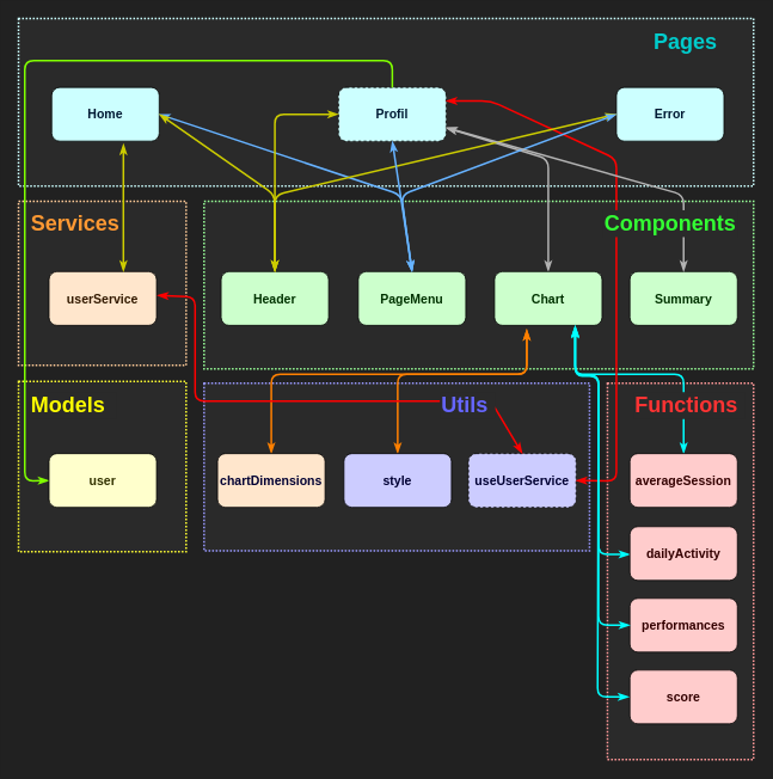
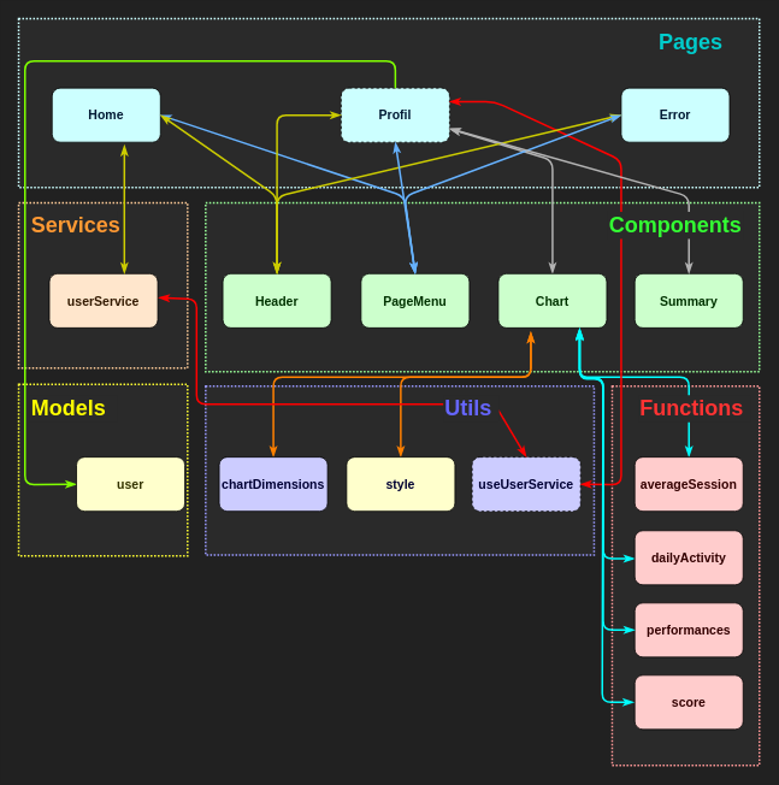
  <mxCell id="0" />
  <mxCell id="1" parent="0" />
  <mxCell id="2" value="" style="rounded=0;whiteSpace=wrap;html=1;dashed=1;dashPattern=1 1;strokeWidth=2;strokeColor=#9999FF;fillColor=#2A2A2A;" parent="1" vertex="1"><mxGeometry x="227" y="427" width="430" height="187" as="geometry" /></mxCell>
  <mxCell id="3" value="" style="rounded=0;whiteSpace=wrap;html=1;dashed=1;dashPattern=1 1;strokeWidth=2;fillColor=#2A2A2A;strokeColor=#CCFFFF;" parent="1" vertex="1"><mxGeometry x="20" y="20" width="820" height="187" as="geometry" /></mxCell>
  <mxCell id="4" value="&lt;div&gt;&lt;span&gt;&lt;b&gt;&lt;font style=&quot;font-size: 24px&quot; color=&quot;#00cccc&quot;&gt;Pages&lt;/font&gt;&lt;/b&gt;&lt;/span&gt;&lt;/div&gt;" style="text;html=1;strokeColor=none;fillColor=none;align=left;verticalAlign=middle;whiteSpace=wrap;rounded=0;" parent="1" vertex="1"><mxGeometry x="727" y="32" width="80" height="30" as="geometry" /></mxCell>
  <mxCell id="5" value="&lt;font color=&quot;#001933&quot; style=&quot;font-size: 14px&quot;&gt;&lt;b&gt;Home&lt;/b&gt;&lt;/font&gt;" style="rounded=1;whiteSpace=wrap;html=1;fillColor=#CCFFFF;" parent="1" vertex="1"><mxGeometry x="57" y="97" width="120" height="60" as="geometry" /></mxCell>
  <mxCell id="6" value="&lt;font color=&quot;#001933&quot; style=&quot;font-size: 14px&quot;&gt;&lt;b&gt;Profil&lt;/b&gt;&lt;/font&gt;" style="rounded=1;whiteSpace=wrap;html=1;fillColor=#CCFFFF;dashed=1;" parent="1" vertex="1"><mxGeometry x="377" y="97" width="120" height="60" as="geometry" /></mxCell>
  <mxCell id="7" value="&lt;font color=&quot;#001933&quot; style=&quot;font-size: 14px&quot;&gt;&lt;b&gt;Error&lt;/b&gt;&lt;/font&gt;" style="rounded=1;whiteSpace=wrap;html=1;fillColor=#CCFFFF;" parent="1" vertex="1"><mxGeometry x="687" y="97" width="120" height="60" as="geometry" /></mxCell>
  <mxCell id="8" value="" style="rounded=0;whiteSpace=wrap;html=1;dashed=1;dashPattern=1 1;strokeWidth=2;strokeColor=#99FF99;fillColor=#2A2A2A;" parent="1" vertex="1"><mxGeometry x="227" y="224" width="613" height="187" as="geometry" /></mxCell>
  <mxCell id="9" value="&lt;font style=&quot;font-size: 14px&quot; color=&quot;#003300&quot;&gt;&lt;b&gt;Header&lt;/b&gt;&lt;/font&gt;" style="rounded=1;whiteSpace=wrap;html=1;fillColor=#CCFFCC;" parent="1" vertex="1"><mxGeometry x="246" y="302.5" width="120" height="60" as="geometry" /></mxCell>
  <mxCell id="10" value="" style="edgeStyle=none;html=1;startArrow=classicThin;startFill=1;endArrow=classicThin;endFill=1;strokeWidth=2;exitX=0.5;exitY=0;exitDx=0;exitDy=0;strokeColor=#B3B3B3;entryX=1;entryY=0.75;entryDx=0;entryDy=0;" parent="1" source="11" target="6" edge="1"><mxGeometry relative="1" as="geometry"><mxPoint x="497" y="127" as="targetPoint" /><Array as="points"><mxPoint x="611" y="177" /></Array></mxGeometry></mxCell>
  <mxCell id="11" value="&lt;font style=&quot;font-size: 14px&quot; color=&quot;#003300&quot;&gt;&lt;b&gt;Chart&lt;/b&gt;&lt;/font&gt;" style="rounded=1;whiteSpace=wrap;html=1;fillColor=#CCFFCC;" parent="1" vertex="1"><mxGeometry x="551" y="302.5" width="120" height="60" as="geometry" /></mxCell>
  <mxCell id="12" style="edgeStyle=none;html=1;exitX=0.5;exitY=0;exitDx=0;exitDy=0;entryX=1;entryY=0.5;entryDx=0;entryDy=0;startArrow=classicThin;startFill=1;endArrow=classicThin;endFill=1;strokeWidth=2;strokeColor=#66B2FF;" parent="1" source="13" target="5" edge="1"><mxGeometry relative="1" as="geometry"><Array as="points"><mxPoint x="447" y="217" /></Array></mxGeometry></mxCell>
  <mxCell id="13" value="&lt;font style=&quot;font-size: 14px&quot; color=&quot;#003300&quot;&gt;&lt;b&gt;PageMenu&lt;/b&gt;&lt;/font&gt;" style="rounded=1;whiteSpace=wrap;html=1;fillColor=#CCFFCC;" parent="1" vertex="1"><mxGeometry x="399" y="302.5" width="120" height="60" as="geometry" /></mxCell>
  <mxCell id="14" value="&lt;font style=&quot;font-size: 14px&quot; color=&quot;#003300&quot;&gt;&lt;b&gt;Summary&lt;/b&gt;&lt;/font&gt;" style="rounded=1;whiteSpace=wrap;html=1;fillColor=#CCFFCC;" parent="1" vertex="1"><mxGeometry x="702" y="302.5" width="120" height="60" as="geometry" /></mxCell>
  <mxCell id="15" value="" style="rounded=0;whiteSpace=wrap;html=1;dashed=1;dashPattern=1 1;strokeWidth=2;strokeColor=#FFCC99;fillColor=#2A2A2A;" parent="1" vertex="1"><mxGeometry x="20" y="224" width="187" height="183" as="geometry" /></mxCell>
  <mxCell id="16" value="&lt;div&gt;&lt;span&gt;&lt;b&gt;&lt;font style=&quot;font-size: 24px&quot; color=&quot;#ff9933&quot;&gt;Services&lt;/font&gt;&lt;/b&gt;&lt;/span&gt;&lt;/div&gt;" style="text;html=1;strokeColor=none;align=left;verticalAlign=middle;whiteSpace=wrap;rounded=0;fillColor=#2a2a2a;" parent="1" vertex="1"><mxGeometry x="32" y="234" width="97" height="30" as="geometry" /></mxCell>
  <mxCell id="17" value="&lt;font style=&quot;font-size: 14px&quot; color=&quot;#331a00&quot;&gt;&lt;b&gt;userService&lt;/b&gt;&lt;/font&gt;" style="rounded=1;whiteSpace=wrap;html=1;fillColor=#FFE6CC;" parent="1" vertex="1"><mxGeometry x="54" y="302.5" width="120" height="60" as="geometry" /></mxCell>
  <mxCell id="18" value="" style="rounded=0;whiteSpace=wrap;html=1;dashed=1;dashPattern=1 1;strokeWidth=2;strokeColor=#FF9999;fillColor=#2A2A2A;" parent="1" vertex="1"><mxGeometry x="677" y="427" width="163" height="420" as="geometry" /></mxCell>
  <mxCell id="19" style="edgeStyle=none;html=1;exitX=0.5;exitY=0;exitDx=0;exitDy=0;entryX=0.75;entryY=1;entryDx=0;entryDy=0;startArrow=classicThin;startFill=1;endArrow=classicThin;endFill=1;strokeWidth=2;strokeColor=#00FFFF;" parent="1" edge="1"><mxGeometry relative="1" as="geometry"><mxPoint x="762" y="505.5" as="sourcePoint" /><mxPoint x="641" y="362.5" as="targetPoint" /><Array as="points"><mxPoint x="762" y="417" /><mxPoint x="667" y="417" /><mxPoint x="641" y="417" /></Array></mxGeometry></mxCell>
  <mxCell id="20" value="&lt;font style=&quot;font-size: 14px&quot; color=&quot;#330000&quot;&gt;&lt;b&gt;averageSession&lt;/b&gt;&lt;/font&gt;" style="rounded=1;whiteSpace=wrap;html=1;fillColor=#FFCCCC;" parent="1" vertex="1"><mxGeometry x="702" y="505.5" width="120" height="60" as="geometry" /></mxCell>
  <mxCell id="21" style="edgeStyle=none;html=1;exitX=0;exitY=0.5;exitDx=0;exitDy=0;entryX=0.75;entryY=1;entryDx=0;entryDy=0;startArrow=classicThin;startFill=1;endArrow=classicThin;endFill=1;strokeWidth=2;strokeColor=#00FFFF;" parent="1" edge="1"><mxGeometry relative="1" as="geometry"><Array as="points"><mxPoint x="667" y="618" /><mxPoint x="667" y="418" /><mxPoint x="641" y="418" /></Array><mxPoint x="702" y="618" as="sourcePoint" /><mxPoint x="641" y="363.5" as="targetPoint" /></mxGeometry></mxCell>
  <mxCell id="22" value="&lt;font style=&quot;font-size: 14px&quot; color=&quot;#330000&quot;&gt;&lt;b&gt;dailyActivity&lt;/b&gt;&lt;/font&gt;" style="rounded=1;whiteSpace=wrap;html=1;fillColor=#FFCCCC;" parent="1" vertex="1"><mxGeometry x="702" y="587" width="120" height="60" as="geometry" /></mxCell>
  <mxCell id="23" value="&lt;font style=&quot;font-size: 14px&quot; color=&quot;#330000&quot;&gt;&lt;b&gt;performances&lt;/b&gt;&lt;/font&gt;" style="rounded=1;whiteSpace=wrap;html=1;fillColor=#FFCCCC;" parent="1" vertex="1"><mxGeometry x="702" y="667" width="120" height="60" as="geometry" /></mxCell>
  <mxCell id="24" value="&lt;font style=&quot;font-size: 14px&quot; color=&quot;#330000&quot;&gt;&lt;b&gt;score&lt;/b&gt;&lt;/font&gt;" style="rounded=1;whiteSpace=wrap;html=1;fillColor=#FFCCCC;" parent="1" vertex="1"><mxGeometry x="702" y="747" width="120" height="60" as="geometry" /></mxCell>
  <mxCell id="25" style="edgeStyle=none;html=1;exitX=0.5;exitY=0;exitDx=0;exitDy=0;startArrow=classicThin;startFill=1;endArrow=classicThin;endFill=1;strokeWidth=2;strokeColor=#FF8000;" parent="1" source="26" edge="1"><mxGeometry relative="1" as="geometry"><mxPoint x="587" y="367" as="targetPoint" /><Array as="points"><mxPoint x="302" y="417" /><mxPoint x="587" y="417" /></Array></mxGeometry></mxCell>
- <mxCell id="26" value="&lt;font style=&quot;font-size: 14px&quot; color=&quot;#000033&quot;&gt;&lt;b&gt;chartDimensions&lt;/b&gt;&lt;/font&gt;" style="rounded=1;whiteSpace=wrap;html=1;fillColor=#ffe6cc;" parent="1" vertex="1"><mxGeometry x="242" y="505.5" width="120" height="60" as="geometry" /></mxCell>
+ <mxCell id="26" value="&lt;font style=&quot;font-size: 14px&quot; color=&quot;#000033&quot;&gt;&lt;b&gt;chartDimensions&lt;/b&gt;&lt;/font&gt;" style="rounded=1;whiteSpace=wrap;html=1;fillColor=#CCCCFF;" parent="1" vertex="1"><mxGeometry x="242" y="505.5" width="120" height="60" as="geometry" /></mxCell>
  <mxCell id="27" value="&lt;font style=&quot;font-size: 14px&quot; color=&quot;#000033&quot;&gt;&lt;b&gt;useUserService&lt;/b&gt;&lt;/font&gt;" style="rounded=1;whiteSpace=wrap;html=1;fillColor=#CCCCFF;dashed=1;" parent="1" vertex="1"><mxGeometry x="522" y="505.5" width="120" height="60" as="geometry" /></mxCell>
  <mxCell id="28" style="edgeStyle=none;html=1;exitX=0.5;exitY=0;exitDx=0;exitDy=0;startArrow=classicThin;startFill=1;endArrow=classicThin;endFill=1;strokeWidth=2;strokeColor=#FF8000;" parent="1" source="29" edge="1"><mxGeometry relative="1" as="geometry"><Array as="points"><mxPoint x="443" y="417" /><mxPoint x="587" y="417" /></Array><mxPoint x="587" y="367" as="targetPoint" /></mxGeometry></mxCell>
- <mxCell id="29" value="&lt;font style=&quot;font-size: 14px&quot; color=&quot;#000033&quot;&gt;&lt;b&gt;style&lt;/b&gt;&lt;/font&gt;" style="rounded=1;whiteSpace=wrap;html=1;fillColor=#CCCCFF;" parent="1" vertex="1"><mxGeometry x="383" y="505.5" width="120" height="60" as="geometry" /></mxCell>
+ <mxCell id="29" value="&lt;font style=&quot;font-size: 14px&quot; color=&quot;#000033&quot;&gt;&lt;b&gt;style&lt;/b&gt;&lt;/font&gt;" style="rounded=1;whiteSpace=wrap;html=1;fillColor=#ffffcc;" parent="1" vertex="1"><mxGeometry x="383" y="505.5" width="120" height="60" as="geometry" /></mxCell>
  <mxCell id="30" style="edgeStyle=none;html=1;entryX=0.692;entryY=0;entryDx=0;entryDy=0;entryPerimeter=0;exitX=0.667;exitY=1.05;exitDx=0;exitDy=0;exitPerimeter=0;strokeWidth=2;strokeColor=#CCCC00;endArrow=classicThin;endFill=1;startArrow=classicThin;startFill=1;" parent="1" source="5" target="17" edge="1"><mxGeometry relative="1" as="geometry"><Array as="points"><mxPoint x="137" y="247" /></Array></mxGeometry></mxCell>
  <mxCell id="31" style="edgeStyle=none;html=1;strokeWidth=2;endArrow=classicThin;endFill=1;startArrow=classicThin;startFill=1;exitX=1.008;exitY=0.375;exitDx=0;exitDy=0;exitPerimeter=0;entryX=0.5;entryY=0;entryDx=0;entryDy=0;strokeColor=#FF0000;" parent="1" target="27" edge="1"><mxGeometry relative="1" as="geometry"><mxPoint x="174.96" y="329" as="sourcePoint" /><mxPoint x="627" y="471" as="targetPoint" /><Array as="points"><mxPoint x="217" y="331" /><mxPoint x="217" y="447" /><mxPoint x="547" y="447" /></Array></mxGeometry></mxCell>
  <mxCell id="32" style="edgeStyle=none;html=1;exitX=1;exitY=0.25;exitDx=0;exitDy=0;entryX=1;entryY=0.5;entryDx=0;entryDy=0;startArrow=classicThin;startFill=1;endArrow=classicThin;endFill=1;strokeWidth=2;strokeColor=#FF0000;" parent="1" source="6" target="27" edge="1"><mxGeometry relative="1" as="geometry"><Array as="points"><mxPoint x="547" y="112" /><mxPoint x="687" y="177" /><mxPoint x="687" y="536" /></Array></mxGeometry></mxCell>
  <mxCell id="33" style="edgeStyle=none;html=1;exitX=1;exitY=0.5;exitDx=0;exitDy=0;entryX=0.5;entryY=0;entryDx=0;entryDy=0;startArrow=classicThin;startFill=1;endArrow=classicThin;endFill=1;strokeColor=#CCCC00;strokeWidth=2;" parent="1" source="5" target="9" edge="1"><mxGeometry relative="1" as="geometry"><Array as="points"><mxPoint x="306" y="217" /></Array></mxGeometry></mxCell>
  <mxCell id="34" style="edgeStyle=none;html=1;exitX=0;exitY=0.5;exitDx=0;exitDy=0;startArrow=classicThin;startFill=1;endArrow=classicThin;endFill=1;strokeWidth=2;entryX=0.5;entryY=0;entryDx=0;entryDy=0;strokeColor=#CCCC00;" parent="1" source="6" target="9" edge="1"><mxGeometry relative="1" as="geometry"><mxPoint x="317" y="307" as="targetPoint" /><Array as="points"><mxPoint x="306" y="127" /></Array></mxGeometry></mxCell>
  <mxCell id="35" style="edgeStyle=none;html=1;exitX=0;exitY=0.5;exitDx=0;exitDy=0;entryX=0.5;entryY=0;entryDx=0;entryDy=0;startArrow=classicThin;startFill=1;endArrow=classicThin;endFill=1;strokeWidth=2;strokeColor=#CCCC00;" parent="1" source="7" target="9" edge="1"><mxGeometry relative="1" as="geometry"><Array as="points"><mxPoint x="306" y="217" /></Array></mxGeometry></mxCell>
  <mxCell id="36" style="edgeStyle=none;html=1;exitX=0;exitY=0.5;exitDx=0;exitDy=0;startArrow=classicThin;startFill=1;endArrow=classicThin;endFill=1;strokeWidth=2;entryX=0.5;entryY=0;entryDx=0;entryDy=0;strokeColor=#66B2FF;" parent="1" source="7" target="13" edge="1"><mxGeometry relative="1" as="geometry"><mxPoint x="457" y="297" as="targetPoint" /><Array as="points"><mxPoint x="447" y="217" /></Array></mxGeometry></mxCell>
  <mxCell id="37" style="edgeStyle=none;html=1;entryX=0.5;entryY=0;entryDx=0;entryDy=0;startArrow=classicThin;startFill=1;endArrow=classicThin;endFill=1;strokeWidth=2;exitX=0.5;exitY=1;exitDx=0;exitDy=0;strokeColor=#66B2FF;" parent="1" source="6" target="13" edge="1"><mxGeometry relative="1" as="geometry"><mxPoint x="459" y="147" as="sourcePoint" /></mxGeometry></mxCell>
  <mxCell id="38" style="edgeStyle=none;html=1;exitX=0.5;exitY=0;exitDx=0;exitDy=0;startArrow=classicThin;startFill=1;endArrow=classicThin;endFill=1;strokeWidth=2;strokeColor=#B3B3B3;entryX=1;entryY=0.75;entryDx=0;entryDy=0;" parent="1" source="14" target="6" edge="1"><mxGeometry relative="1" as="geometry"><Array as="points"><mxPoint x="762" y="217" /></Array><mxPoint x="497" y="127" as="targetPoint" /></mxGeometry></mxCell>
  <mxCell id="39" value="&lt;div&gt;&lt;span&gt;&lt;b&gt;&lt;font style=&quot;font-size: 24px&quot; color=&quot;#ff3333&quot;&gt;Functions&lt;/font&gt;&lt;/b&gt;&lt;/span&gt;&lt;/div&gt;" style="text;html=1;strokeColor=none;align=left;verticalAlign=middle;whiteSpace=wrap;rounded=0;fillColor=#2a2a2a;" parent="1" vertex="1"><mxGeometry x="706" y="437" width="124" height="30" as="geometry" /></mxCell>
  <mxCell id="40" style="edgeStyle=none;html=1;exitX=0;exitY=0.5;exitDx=0;exitDy=0;entryX=0.75;entryY=1;entryDx=0;entryDy=0;startArrow=classicThin;startFill=1;endArrow=classicThin;endFill=1;strokeWidth=2;strokeColor=#00FFFF;" parent="1" edge="1"><mxGeometry relative="1" as="geometry"><mxPoint x="702" y="697" as="sourcePoint" /><mxPoint x="641" y="364.5" as="targetPoint" /><Array as="points"><mxPoint x="667" y="697" /><mxPoint x="667" y="419" /><mxPoint x="641" y="419" /></Array></mxGeometry></mxCell>
  <mxCell id="41" style="edgeStyle=none;html=1;exitX=0;exitY=0.5;exitDx=0;exitDy=0;entryX=0.75;entryY=1;entryDx=0;entryDy=0;startArrow=classicThin;startFill=1;endArrow=classicThin;endFill=1;strokeWidth=2;strokeColor=#00FFFF;" parent="1" edge="1"><mxGeometry relative="1" as="geometry"><mxPoint x="701" y="777" as="sourcePoint" /><mxPoint x="641" y="363.5" as="targetPoint" /><Array as="points"><mxPoint x="666" y="777" /><mxPoint x="667" y="418" /><mxPoint x="641" y="418" /></Array></mxGeometry></mxCell>
  <mxCell id="42" value="&lt;div&gt;&lt;span&gt;&lt;b&gt;&lt;font style=&quot;font-size: 24px&quot; color=&quot;#33ff33&quot;&gt;Components&lt;/font&gt;&lt;/b&gt;&lt;/span&gt;&lt;/div&gt;" style="text;html=1;strokeColor=none;align=left;verticalAlign=middle;whiteSpace=wrap;rounded=0;fillColor=#2a2a2a;" parent="1" vertex="1"><mxGeometry x="672" y="234" width="150" height="30" as="geometry" /></mxCell>
  <mxCell id="43" value="&lt;div&gt;&lt;span&gt;&lt;b&gt;&lt;font style=&quot;font-size: 24px&quot; color=&quot;#6666ff&quot;&gt;Utils&lt;/font&gt;&lt;/b&gt;&lt;/span&gt;&lt;/div&gt;" style="text;html=1;strokeColor=none;align=left;verticalAlign=middle;whiteSpace=wrap;rounded=0;fillColor=#2a2a2a;" parent="1" vertex="1"><mxGeometry x="490" y="437" width="62" height="30" as="geometry" /></mxCell>
  <mxCell id="44" value="" style="rounded=0;whiteSpace=wrap;html=1;dashed=1;dashPattern=1 1;strokeWidth=2;strokeColor=#FFFF33;fillColor=#2A2A2A;" parent="1" vertex="1"><mxGeometry x="20" y="425" width="187" height="190" as="geometry" /></mxCell>
  <mxCell id="45" value="&lt;div&gt;&lt;span&gt;&lt;b&gt;&lt;font style=&quot;font-size: 24px&quot; color=&quot;#ffff00&quot;&gt;Models&lt;/font&gt;&lt;/b&gt;&lt;/span&gt;&lt;/div&gt;" style="text;html=1;strokeColor=none;align=left;verticalAlign=middle;whiteSpace=wrap;rounded=0;fillColor=#2a2a2a;" parent="1" vertex="1"><mxGeometry x="32" y="437" width="97" height="30" as="geometry" /></mxCell>
  <mxCell id="46" style="edgeStyle=none;html=1;exitX=0;exitY=0.5;exitDx=0;exitDy=0;entryX=0.5;entryY=0;entryDx=0;entryDy=0;strokeWidth=2;startArrow=classicThin;startFill=1;strokeColor=#80FF00;endArrow=none;" parent="1" source="47" target="6" edge="1"><mxGeometry relative="1" as="geometry"><Array as="points"><mxPoint x="27" y="536" /><mxPoint x="27" y="67" /><mxPoint x="437" y="67" /></Array></mxGeometry></mxCell>
- <mxCell id="47" value="&lt;font style=&quot;font-size: 14px&quot; color=&quot;#333300&quot;&gt;&lt;b&gt;user&lt;/b&gt;&lt;/font&gt;" style="rounded=1;whiteSpace=wrap;html=1;fillColor=#FFFFCC;" parent="1" vertex="1"><mxGeometry x="54" y="505.5" width="120" height="60" as="geometry" /></mxCell>
+ <mxCell id="47" value="&lt;font style=&quot;font-size: 14px&quot; color=&quot;#333300&quot;&gt;&lt;b&gt;user&lt;/b&gt;&lt;/font&gt;" style="rounded=1;whiteSpace=wrap;html=1;fillColor=#FFFFCC;" parent="1" vertex="1"><mxGeometry x="84" y="505.5" width="120" height="60" as="geometry" /></mxCell>
